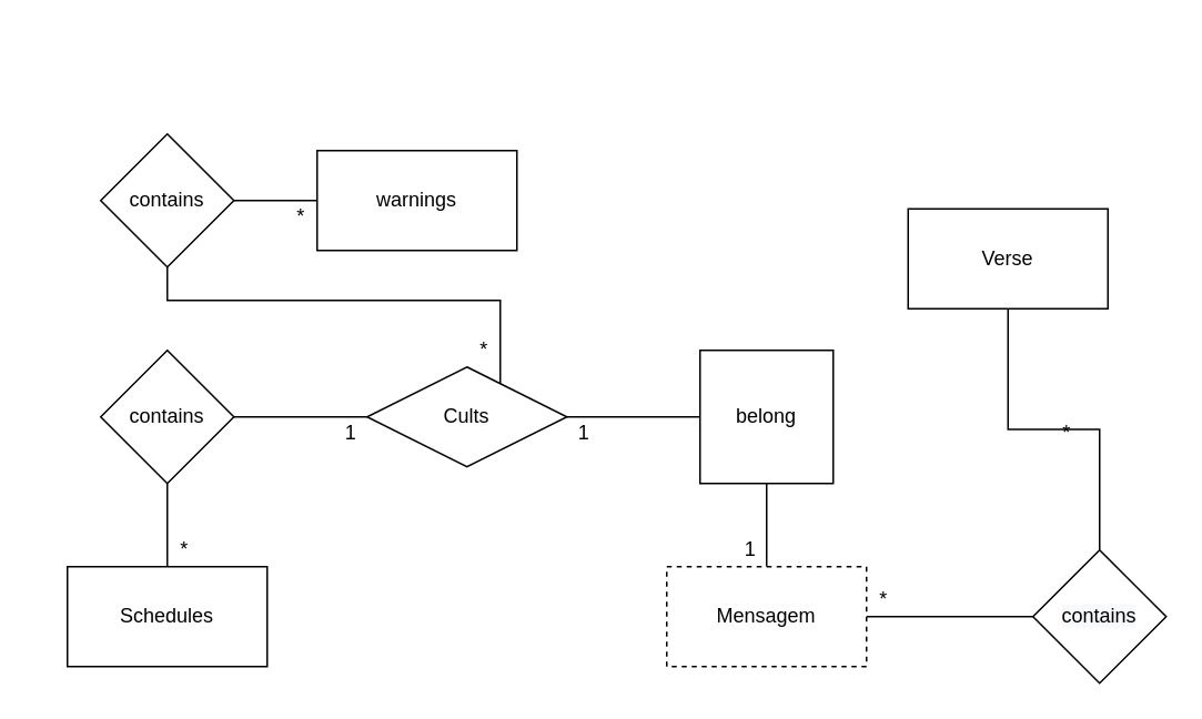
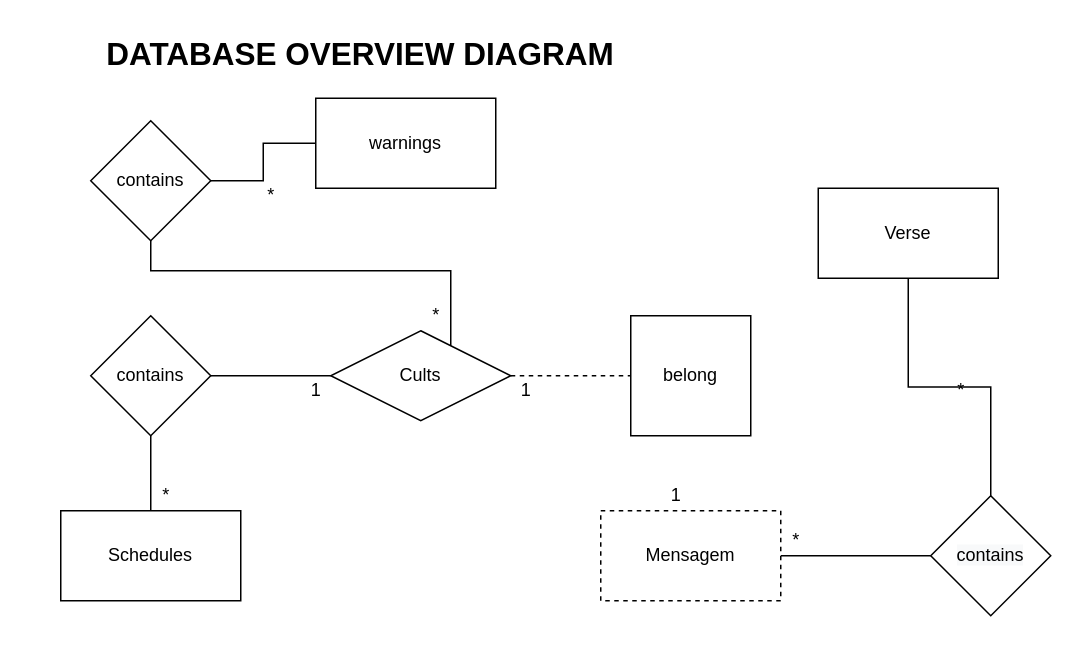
  <mxCell id="0" />
  <mxCell id="1" parent="0" />
- <mxCell id="2" value="" style="edgeStyle=orthogonalEdgeStyle;rounded=0;orthogonalLoop=1;jettySize=auto;html=1;endArrow=none;endFill=0;" parent="1" source="5" target="7" edge="1"><mxGeometry relative="1" as="geometry" /></mxCell>
+ <mxCell id="2" value="" style="edgeStyle=orthogonalEdgeStyle;rounded=0;orthogonalLoop=1;jettySize=auto;html=1;endArrow=none;endFill=0;dashed=1;" parent="1" source="5" target="7" edge="1"><mxGeometry relative="1" as="geometry" /></mxCell>
  <mxCell id="3" value="" style="edgeStyle=orthogonalEdgeStyle;rounded=0;orthogonalLoop=1;jettySize=auto;html=1;endArrow=none;endFill=0;" parent="1" source="5" target="11" edge="1"><mxGeometry relative="1" as="geometry" /></mxCell>
  <mxCell id="4" value="" style="edgeStyle=orthogonalEdgeStyle;rounded=0;orthogonalLoop=1;jettySize=auto;html=1;endArrow=none;endFill=0;" parent="1" source="5" target="15" edge="1"><mxGeometry relative="1" as="geometry"><Array as="points"><mxPoint x="300" y="180" /><mxPoint x="100" y="180" /></Array></mxGeometry></mxCell>
  <mxCell id="5" value="Cults" style="rhombus;whiteSpace=wrap;html=1;" parent="1" vertex="1"><mxGeometry x="220" y="220" width="120" height="60" as="geometry" /></mxCell>
- <mxCell id="6" value="" style="edgeStyle=orthogonalEdgeStyle;rounded=0;orthogonalLoop=1;jettySize=auto;html=1;endArrow=none;endFill=0;" parent="1" source="7" target="9" edge="1"><mxGeometry relative="1" as="geometry" /></mxCell>
  <mxCell id="7" value="belong" style="whiteSpace=wrap;html=1;rounded=0;" parent="1" vertex="1"><mxGeometry x="420" y="210" width="80" height="80" as="geometry" /></mxCell>
  <mxCell id="8" value="" style="edgeStyle=orthogonalEdgeStyle;rounded=0;orthogonalLoop=1;jettySize=auto;html=1;endArrow=none;endFill=0;" parent="1" source="9" target="23" edge="1"><mxGeometry relative="1" as="geometry" /></mxCell>
  <mxCell id="9" value="Mensagem" style="whiteSpace=wrap;html=1;rounded=0;dashed=1;" parent="1" vertex="1"><mxGeometry x="400" y="340" width="120" height="60" as="geometry" /></mxCell>
  <mxCell id="10" value="" style="edgeStyle=orthogonalEdgeStyle;rounded=0;orthogonalLoop=1;jettySize=auto;html=1;endArrow=none;endFill=0;" parent="1" source="11" target="12" edge="1"><mxGeometry relative="1" as="geometry" /></mxCell>
  <mxCell id="11" value="contains" style="rhombus;whiteSpace=wrap;html=1;rounded=0;" parent="1" vertex="1"><mxGeometry x="60" y="210" width="80" height="80" as="geometry" /></mxCell>
  <mxCell id="12" value="Schedules" style="whiteSpace=wrap;html=1;rounded=0;" parent="1" vertex="1"><mxGeometry x="40" y="340" width="120" height="60" as="geometry" /></mxCell>
- <mxCell id="13" value="warnings" style="whiteSpace=wrap;html=1;rounded=0;" parent="1" vertex="1"><mxGeometry x="190" y="90" width="120" height="60" as="geometry" /></mxCell>
+ <mxCell id="13" value="warnings" style="whiteSpace=wrap;html=1;rounded=0;" parent="1" vertex="1"><mxGeometry x="210" y="65" width="120" height="60" as="geometry" /></mxCell>
  <mxCell id="14" style="edgeStyle=orthogonalEdgeStyle;rounded=0;orthogonalLoop=1;jettySize=auto;html=1;exitX=1;exitY=0.5;exitDx=0;exitDy=0;entryX=0;entryY=0.5;entryDx=0;entryDy=0;endArrow=none;endFill=0;" parent="1" source="15" target="13" edge="1"><mxGeometry relative="1" as="geometry" /></mxCell>
  <mxCell id="15" value="contains" style="rhombus;whiteSpace=wrap;html=1;rounded=0;" parent="1" vertex="1"><mxGeometry x="60" y="80" width="80" height="80" as="geometry" /></mxCell>
  <mxCell id="16" value="*" style="text;html=1;align=center;verticalAlign=middle;resizable=0;points=[];autosize=1;" parent="1" vertex="1"><mxGeometry x="100" y="320" width="20" height="20" as="geometry" /></mxCell>
  <mxCell id="17" value="1" style="text;html=1;align=center;verticalAlign=middle;resizable=0;points=[];autosize=1;" parent="1" vertex="1"><mxGeometry x="200" y="250" width="20" height="20" as="geometry" /></mxCell>
  <mxCell id="18" value="1" style="text;html=1;align=center;verticalAlign=middle;resizable=0;points=[];autosize=1;" parent="1" vertex="1"><mxGeometry x="340" y="250" width="20" height="20" as="geometry" /></mxCell>
  <mxCell id="19" value="1" style="text;html=1;align=center;verticalAlign=middle;resizable=0;points=[];autosize=1;" parent="1" vertex="1"><mxGeometry x="440" y="320" width="20" height="20" as="geometry" /></mxCell>
  <mxCell id="20" value="*" style="text;html=1;align=center;verticalAlign=middle;resizable=0;points=[];autosize=1;" parent="1" vertex="1"><mxGeometry x="170" y="120" width="20" height="20" as="geometry" /></mxCell>
  <mxCell id="21" value="*" style="text;html=1;align=center;verticalAlign=middle;resizable=0;points=[];autosize=1;" parent="1" vertex="1"><mxGeometry x="280" y="200" width="20" height="20" as="geometry" /></mxCell>
  <mxCell id="22" value="" style="edgeStyle=orthogonalEdgeStyle;rounded=0;orthogonalLoop=1;jettySize=auto;html=1;endArrow=none;endFill=0;" parent="1" source="23" target="24" edge="1"><mxGeometry relative="1" as="geometry" /></mxCell>
  <mxCell id="23" value="&#10;&#10;&lt;span style=&quot;color: rgb(0, 0, 0); font-family: helvetica; font-size: 12px; font-style: normal; font-weight: 400; letter-spacing: normal; text-align: center; text-indent: 0px; text-transform: none; word-spacing: 0px; background-color: rgb(248, 249, 250); display: inline; float: none;&quot;&gt;contains&lt;/span&gt;&#10;&#10;" style="rhombus;whiteSpace=wrap;html=1;rounded=0;" parent="1" vertex="1"><mxGeometry x="620" y="330" width="80" height="80" as="geometry" /></mxCell>
  <mxCell id="24" value="Verse" style="whiteSpace=wrap;html=1;rounded=0;" parent="1" vertex="1"><mxGeometry x="545" y="125" width="120" height="60" as="geometry" /></mxCell>
  <mxCell id="25" value="*" style="text;html=1;align=center;verticalAlign=middle;resizable=0;points=[];autosize=1;" parent="1" vertex="1"><mxGeometry x="520" y="350" width="20" height="20" as="geometry" /></mxCell>
  <mxCell id="26" value="*" style="text;html=1;align=center;verticalAlign=middle;resizable=0;points=[];autosize=1;" parent="1" vertex="1"><mxGeometry x="630" y="250" width="20" height="20" as="geometry" /></mxCell>
+ <mxCell id="27" value="DATABASE OVERVIEW DIAGRAM" style="text;html=1;strokeColor=none;fillColor=none;align=center;verticalAlign=middle;whiteSpace=wrap;rounded=0;fontStyle=1;fontSize=21;" parent="1" vertex="1"><mxGeometry x="20" y="20" width="440" height="30" as="geometry" /></mxCell>
